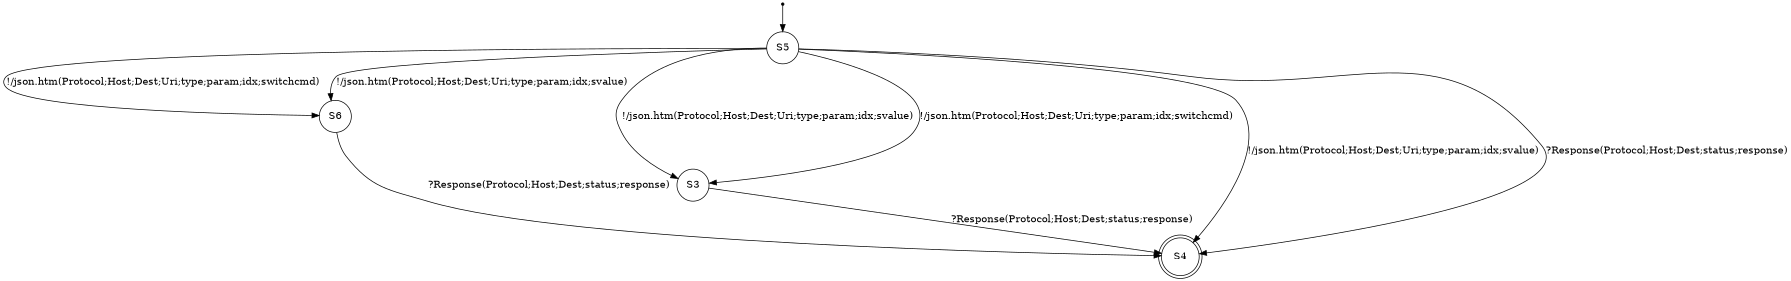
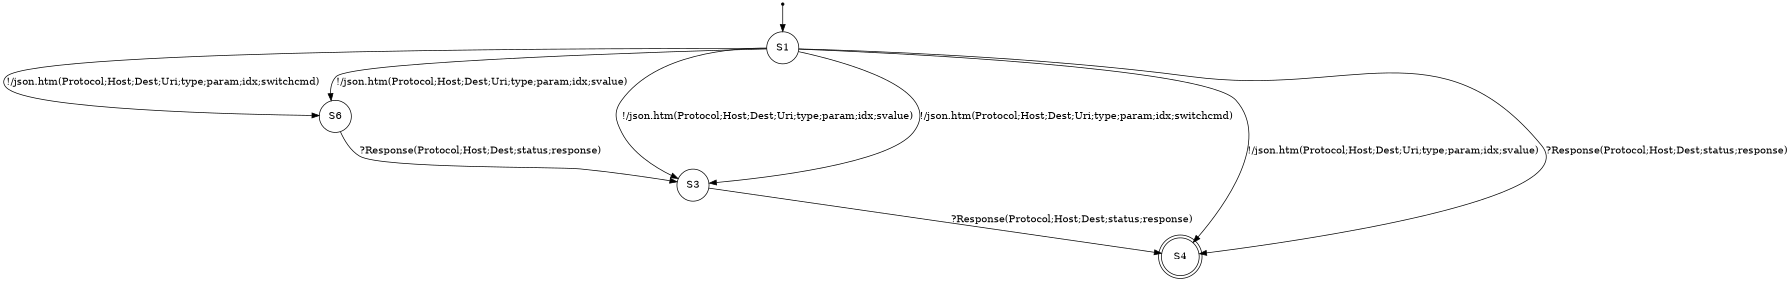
  digraph {
    node [shape=circle]
    S00 [shape=point]
-   n2 [label=S5]
+   n2 [label=S1]
    n3 [label=S6]
    n4 [label=S3]
    n5 [label=S4 shape=doublecircle]
    S00 -> n2
    n2 -> n3 [label="!/json.htm(Protocol;Host;Dest;Uri;type;param;idx;switchcmd)"]
    n2 -> n3 [label="!/json.htm(Protocol;Host;Dest;Uri;type;param;idx;svalue)"]
    n2 -> n4 [label="!/json.htm(Protocol;Host;Dest;Uri;type;param;idx;svalue)"]
    n2 -> n4 [label="!/json.htm(Protocol;Host;Dest;Uri;type;param;idx;switchcmd)"]
    n2 -> n5 [label="!/json.htm(Protocol;Host;Dest;Uri;type;param;idx;svalue)"]
    n2 -> n5 [label="?Response(Protocol;Host;Dest;status;response)"]
-   n3 -> n5 [label="?Response(Protocol;Host;Dest;status;response)"]
+   n3 -> n4 [label="?Response(Protocol;Host;Dest;status;response)"]
    n4 -> n5 [label="?Response(Protocol;Host;Dest;status;response)"]
  }
